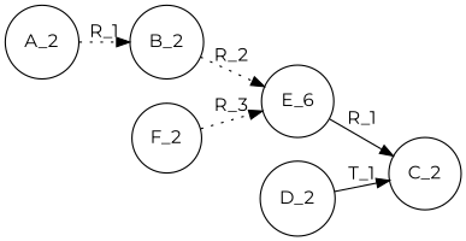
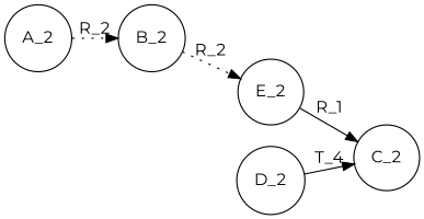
  digraph {
    fontname=Montserrat
    rankdir=LR
    ranksep=0.0
    node [fontname=Montserrat shape=circle]
    edge [fontname=Montserrat style=dotted]
    A_2
    B_2
-   E_2 [label=E_6]
-   F_2
+   E_2
    D_2
    C_2
-   A_2 -> B_2 [label=R_1]
+   A_2 -> B_2 [label=R_2]
    B_2 -> E_2 [label=R_2]
    E_2 -> C_2 [label=R_1 style=""]
-   F_2 -> E_2 [label=R_3]
-   D_2 -> C_2 [label=T_1 style=""]
+   D_2 -> C_2 [label=T_4 style=""]
  }
